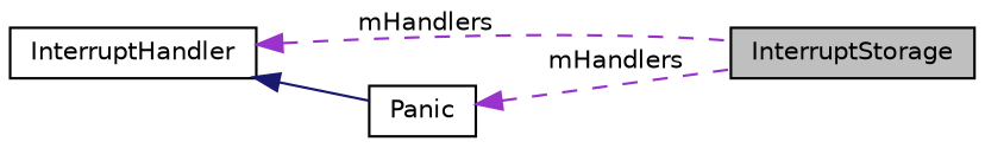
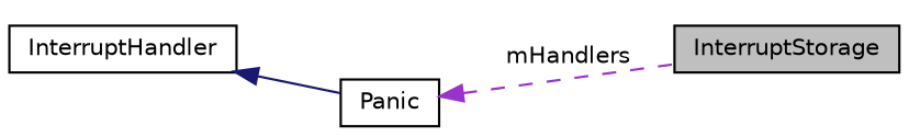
  digraph {
    rankdir=LR
    node [color=black fontname=Helvetica fontsize=10 shape=record]
    edge [color=darkorchid3 dir=back fontname=Helvetica fontsize=10 labelfontname=Helvetica labelfontsize=10 style=dashed]
    n1 [fillcolor=grey75 fontcolor=black height=0.2 label=InterruptStorage style=filled width=0.4]
    n2 [height=0.2 label=Panic width=0.4]
    n3 [height=0.2 label=InterruptHandler width=0.4]
    n2 -> n1 [label=" mHandlers"]
-   n3 -> n1 [label=" mHandlers"]
    n3 -> n2 [color=midnightblue style=solid]
  }
